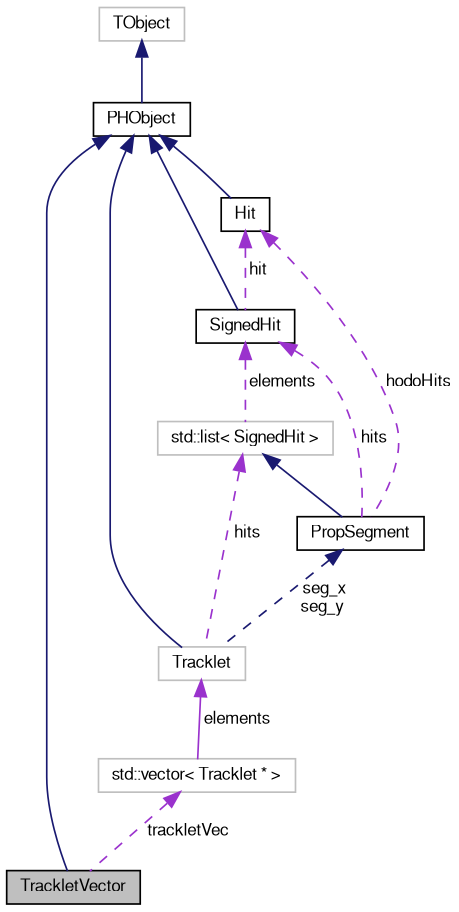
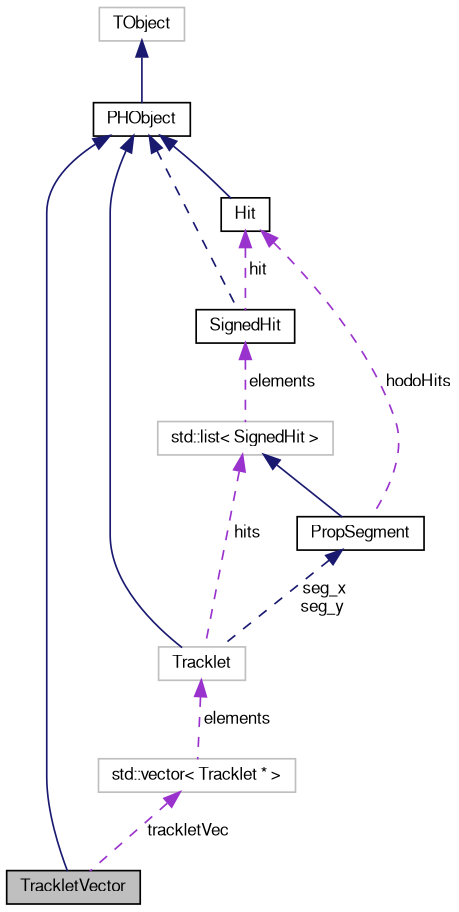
  digraph {
    node [color=black fontname=FreeSans fontsize=10 shape=record]
    edge [color=midnightblue dir=back fontname=FreeSans fontsize=10 labelfontname=FreeSans labelfontsize=10 style=dashed]
    n1 [fillcolor=grey75 fontcolor=black height=0.2 label=TrackletVector style=filled width=0.4]
    n2 [height=0.2 label=PHObject width=0.4]
    n3 [color=grey75 height=0.2 label=Tracklet width=0.4]
    n4 [height=0.2 label=SignedHit width=0.4]
    n5 [height=0.2 label=Hit width=0.4]
    n6 [color=grey75 height=0.2 label="std::vector\< Tracklet * \>" width=0.4]
    n7 [height=0.2 label=PropSegment width=0.4]
    n8 [color=grey75 height=0.2 label="std::list\< SignedHit \>" width=0.4]
    n9 [color=grey75 height=0.2 label=TObject width=0.4]
    n2 -> n1 [style=solid]
    n2 -> n3 [style=solid]
-   n2 -> n4 [style=solid]
+   n2 -> n4
    n2 -> n5 [style=solid]
-   n3 -> n6 [color=darkorchid3 label=" elements" style=solid]
-   n4 -> n7 [color=darkorchid3 label=" hits"]
+   n3 -> n6 [color=darkorchid3 label=" elements"]
    n4 -> n8 [color=darkorchid3 label=" elements"]
    n5 -> n4 [color=darkorchid3 label=" hit"]
    n5 -> n7 [color=darkorchid3 label=" hodoHits"]
    n6 -> n1 [color=darkorchid3 label=" trackletVec"]
    n7 -> n3 [label=" seg_x\nseg_y"]
    n8 -> n3 [color=darkorchid3 label=" hits"]
    n8 -> n7 [style=solid]
    n9 -> n2 [style=solid]
  }
